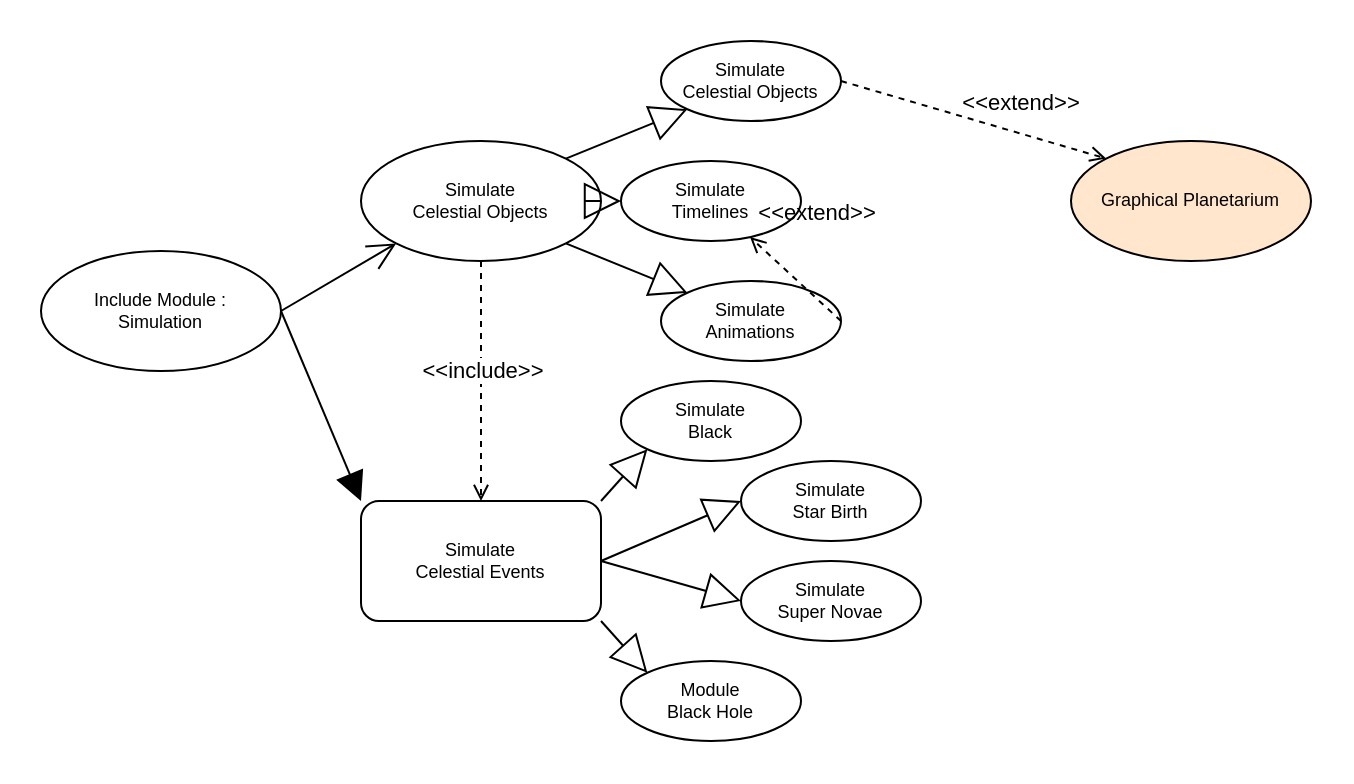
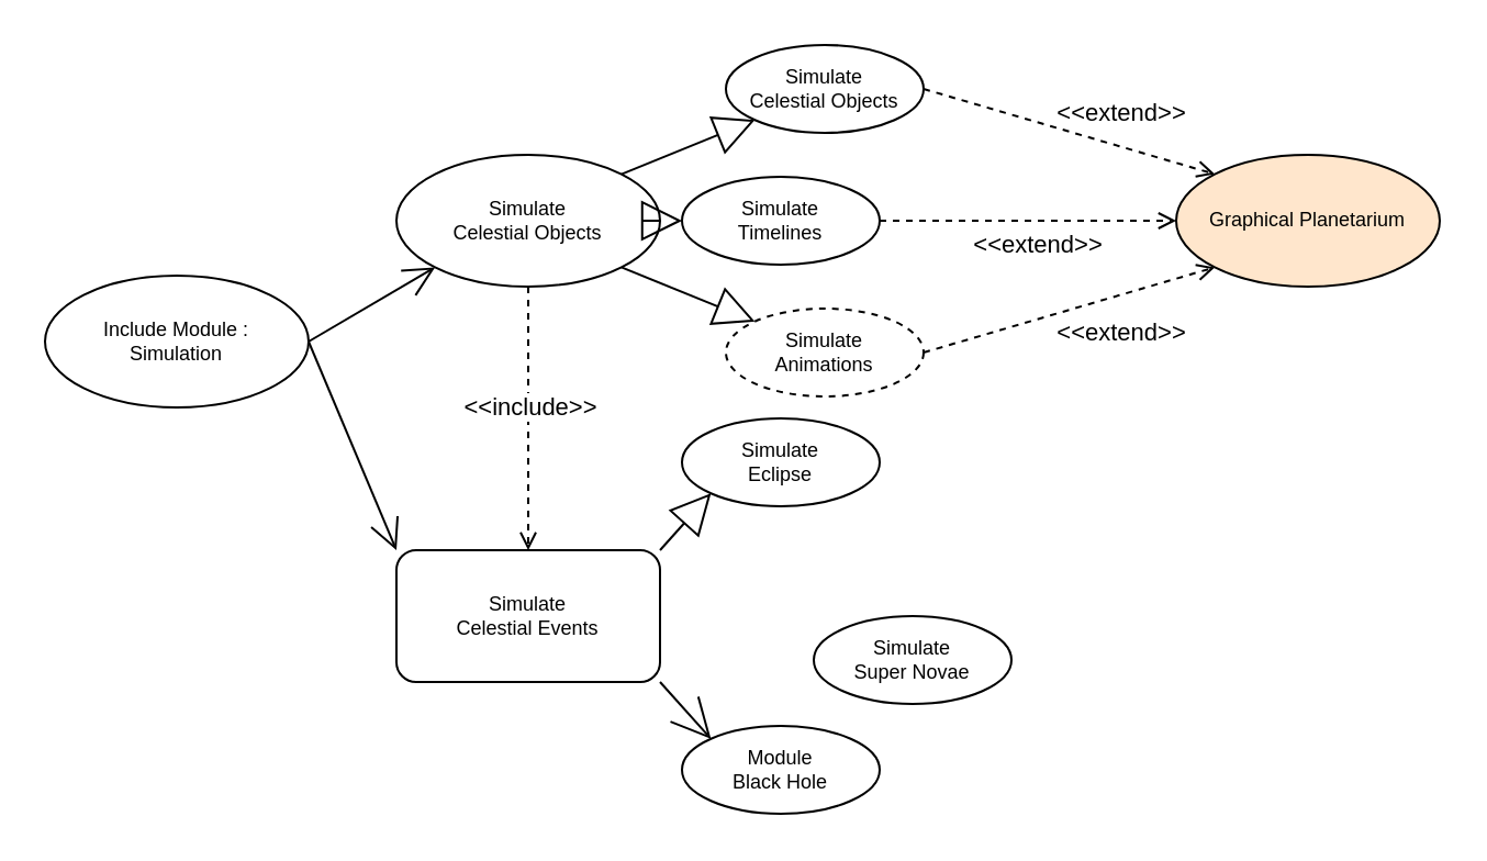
  <mxCell id="0" />
  <mxCell id="1" parent="0" />
  <mxCell id="2" value="Include Module :&lt;div&gt;Simulation&lt;/div&gt;" style="ellipse;whiteSpace=wrap;html=1;fontSize=9;" vertex="1" parent="1"><mxGeometry x="20" y="125" width="120" height="60" as="geometry" /></mxCell>
  <mxCell id="3" value="Simulate&lt;div&gt;Celestial Events&lt;/div&gt;" style="whiteSpace=wrap;html=1;fontSize=9;rounded=1;" vertex="1" parent="1"><mxGeometry x="180" y="250" width="120" height="60" as="geometry" /></mxCell>
- <mxCell id="4" value="" style="endArrow=block;endFill=1;endSize=12;html=1;rounded=0;exitX=1;exitY=0.5;exitDx=0;exitDy=0;entryX=0;entryY=0;entryDx=0;entryDy=0;" edge="1" parent="1" source="2" target="3"><mxGeometry width="160" relative="1" as="geometry"><mxPoint x="100" y="70" as="sourcePoint" /><mxPoint x="190" y="30" as="targetPoint" /></mxGeometry></mxCell>
+ <mxCell id="4" value="" style="endArrow=open;endFill=1;endSize=12;html=1;rounded=0;exitX=1;exitY=0.5;exitDx=0;exitDy=0;entryX=0;entryY=0;entryDx=0;entryDy=0;" edge="1" parent="1" source="2" target="3"><mxGeometry width="160" relative="1" as="geometry"><mxPoint x="100" y="70" as="sourcePoint" /><mxPoint x="190" y="30" as="targetPoint" /></mxGeometry></mxCell>
  <mxCell id="5" value="" style="endArrow=open;endFill=1;endSize=12;html=1;rounded=0;exitX=1;exitY=0.5;exitDx=0;exitDy=0;entryX=0;entryY=1;entryDx=0;entryDy=0;" edge="1" parent="1" source="2" target="6"><mxGeometry width="160" relative="1" as="geometry"><mxPoint x="110" y="70" as="sourcePoint" /><mxPoint x="197.574" y="121.213" as="targetPoint" /></mxGeometry></mxCell>
  <mxCell id="6" value="Simulate&lt;div&gt;Celestial Objects&lt;/div&gt;" style="ellipse;whiteSpace=wrap;html=1;fontSize=9;" vertex="1" parent="1"><mxGeometry x="180" y="70" width="120" height="60" as="geometry" /></mxCell>
  <mxCell id="7" value="Simulate&lt;div&gt;Celestial Objects&lt;/div&gt;" style="ellipse;whiteSpace=wrap;html=1;fontSize=9;" vertex="1" parent="1"><mxGeometry x="330" y="20" width="90" height="40" as="geometry" /></mxCell>
  <mxCell id="8" value="Simulate&lt;div&gt;Timelines&lt;/div&gt;" style="ellipse;whiteSpace=wrap;html=1;fontSize=9;" vertex="1" parent="1"><mxGeometry x="310" y="80" width="90" height="40" as="geometry" /></mxCell>
- <mxCell id="9" value="Simulate&lt;div&gt;Animations&lt;/div&gt;" style="ellipse;whiteSpace=wrap;html=1;fontSize=9;" vertex="1" parent="1"><mxGeometry x="330" y="140" width="90" height="40" as="geometry" /></mxCell>
+ <mxCell id="9" value="Simulate&lt;div&gt;Animations&lt;/div&gt;" style="ellipse;whiteSpace=wrap;html=1;fontSize=9;dashed=1;" vertex="1" parent="1"><mxGeometry x="330" y="140" width="90" height="40" as="geometry" /></mxCell>
  <mxCell id="10" value="" style="endArrow=block;endSize=16;endFill=0;html=1;rounded=0;exitX=1;exitY=0;exitDx=0;exitDy=0;entryX=0;entryY=1;entryDx=0;entryDy=0;" edge="1" parent="1" source="6" target="7"><mxGeometry width="160" relative="1" as="geometry"><mxPoint x="340" y="90" as="sourcePoint" /><mxPoint x="400" y="30" as="targetPoint" /></mxGeometry></mxCell>
  <mxCell id="11" value="" style="endArrow=block;endSize=16;endFill=0;html=1;rounded=0;exitX=1;exitY=0.5;exitDx=0;exitDy=0;entryX=0;entryY=0.5;entryDx=0;entryDy=0;" edge="1" parent="1" source="6" target="8"><mxGeometry width="160" relative="1" as="geometry"><mxPoint x="300" y="150" as="sourcePoint" /><mxPoint x="417" y="101" as="targetPoint" /></mxGeometry></mxCell>
  <mxCell id="12" value="" style="endArrow=block;endSize=16;endFill=0;html=1;rounded=0;exitX=1;exitY=1;exitDx=0;exitDy=0;entryX=0;entryY=0;entryDx=0;entryDy=0;" edge="1" parent="1" source="6" target="9"><mxGeometry width="160" relative="1" as="geometry"><mxPoint x="300" y="169" as="sourcePoint" /><mxPoint x="390" y="180" as="targetPoint" /></mxGeometry></mxCell>
  <mxCell id="13" value="Graphical Planetarium" style="ellipse;whiteSpace=wrap;html=1;fontSize=9;fillColor=#ffe6cc;" vertex="1" parent="1"><mxGeometry x="535" y="70" width="120" height="60" as="geometry" /></mxCell>
+ <mxCell id="14" value="&amp;lt;&amp;lt;extend&amp;gt;&amp;gt;" style="html=1;verticalAlign=bottom;labelBackgroundColor=none;endArrow=open;endFill=0;dashed=1;rounded=0;exitX=1;exitY=0.5;exitDx=0;exitDy=0;entryX=0;entryY=0.5;entryDx=0;entryDy=0;" edge="1" parent="1" source="8" target="13"><mxGeometry x="0.067" y="-20" width="160" relative="1" as="geometry"><mxPoint x="455" y="99.71" as="sourcePoint" /><mxPoint x="555" y="99.71" as="targetPoint" /><mxPoint as="offset" /></mxGeometry></mxCell>
  <mxCell id="15" value="&amp;lt;&amp;lt;extend&amp;gt;&amp;gt;" style="html=1;verticalAlign=bottom;labelBackgroundColor=none;endArrow=open;endFill=0;dashed=1;rounded=0;exitX=1;exitY=0.5;exitDx=0;exitDy=0;entryX=0;entryY=0;entryDx=0;entryDy=0;" edge="1" parent="1" source="7" target="13"><mxGeometry x="0.334" y="6" width="160" relative="1" as="geometry"><mxPoint x="460" y="110" as="sourcePoint" /><mxPoint x="545" y="110" as="targetPoint" /><mxPoint as="offset" /></mxGeometry></mxCell>
- <mxCell id="16" value="&amp;lt;&amp;lt;extend&amp;gt;&amp;gt;" style="html=1;verticalAlign=bottom;labelBackgroundColor=none;endArrow=open;endFill=0;dashed=1;rounded=0;exitX=1;exitY=0.5;exitDx=0;exitDy=0;" edge="1" parent="1" source="9" target="8"><mxGeometry x="0.252" y="-25" width="160" relative="1" as="geometry"><mxPoint x="470" y="120" as="sourcePoint" /><mxPoint x="555" y="120" as="targetPoint" /><mxPoint as="offset" /></mxGeometry></mxCell>
+ <mxCell id="16" value="&amp;lt;&amp;lt;extend&amp;gt;&amp;gt;" style="html=1;verticalAlign=bottom;labelBackgroundColor=none;endArrow=open;endFill=0;dashed=1;rounded=0;exitX=1;exitY=0.5;exitDx=0;exitDy=0;entryX=0;entryY=1;entryDx=0;entryDy=0;" edge="1" parent="1" source="9" target="13"><mxGeometry x="0.252" y="-25" width="160" relative="1" as="geometry"><mxPoint x="470" y="120" as="sourcePoint" /><mxPoint x="555" y="120" as="targetPoint" /><mxPoint as="offset" /></mxGeometry></mxCell>
  <mxCell id="17" value="" style="html=1;verticalAlign=bottom;labelBackgroundColor=none;endArrow=open;endFill=0;dashed=1;rounded=0;exitX=0.5;exitY=1;exitDx=0;exitDy=0;entryX=0.5;entryY=0;entryDx=0;entryDy=0;" edge="1" parent="1" source="6" target="3"><mxGeometry x="0.143" width="160" relative="1" as="geometry"><mxPoint x="239.71" y="125" as="sourcePoint" /><mxPoint x="239.71" y="195" as="targetPoint" /><mxPoint as="offset" /></mxGeometry></mxCell>
  <mxCell id="18" value="&amp;lt;&amp;lt;include&amp;gt;&amp;gt;" style="edgeLabel;html=1;align=center;verticalAlign=middle;resizable=0;points=[];" vertex="1" connectable="0" parent="17"><mxGeometry x="-0.192" y="-2" relative="1" as="geometry"><mxPoint x="2" y="6" as="offset" /></mxGeometry></mxCell>
- <mxCell id="19" value="&lt;div&gt;Simulate&lt;/div&gt;Black" style="ellipse;whiteSpace=wrap;html=1;fontSize=9;" vertex="1" parent="1"><mxGeometry x="310" y="190" width="90" height="40" as="geometry" /></mxCell>
- <mxCell id="20" value="&lt;div&gt;Simulate&lt;/div&gt;Star Birth" style="ellipse;whiteSpace=wrap;html=1;fontSize=9;" vertex="1" parent="1"><mxGeometry x="370" y="230" width="90" height="40" as="geometry" /></mxCell>
+ <mxCell id="19" value="&lt;div&gt;Simulate&lt;/div&gt;Eclipse" style="ellipse;whiteSpace=wrap;html=1;fontSize=9;" vertex="1" parent="1"><mxGeometry x="310" y="190" width="90" height="40" as="geometry" /></mxCell>
  <mxCell id="21" value="&lt;div&gt;Simulate&lt;/div&gt;Super Novae" style="ellipse;whiteSpace=wrap;html=1;fontSize=9;" vertex="1" parent="1"><mxGeometry x="370" y="280" width="90" height="40" as="geometry" /></mxCell>
  <mxCell id="22" value="&lt;div&gt;Module&lt;/div&gt;&lt;div&gt;Black Hole&lt;/div&gt;" style="ellipse;whiteSpace=wrap;html=1;fontSize=9;" vertex="1" parent="1"><mxGeometry x="310" y="330" width="90" height="40" as="geometry" /></mxCell>
  <mxCell id="23" value="" style="endArrow=block;endSize=16;endFill=0;html=1;rounded=0;exitX=1;exitY=0;exitDx=0;exitDy=0;entryX=0;entryY=1;entryDx=0;entryDy=0;" edge="1" parent="1" source="3" target="19"><mxGeometry width="160" relative="1" as="geometry"><mxPoint x="299" y="262.5" as="sourcePoint" /><mxPoint x="360" y="237.5" as="targetPoint" /></mxGeometry></mxCell>
- <mxCell id="24" value="" style="endArrow=block;endSize=16;endFill=0;html=1;rounded=0;exitX=1;exitY=1;exitDx=0;exitDy=0;entryX=0;entryY=0;entryDx=0;entryDy=0;" edge="1" parent="1" source="3" target="22"><mxGeometry width="160" relative="1" as="geometry"><mxPoint x="292" y="269" as="sourcePoint" /><mxPoint x="333" y="234" as="targetPoint" /></mxGeometry></mxCell>
- <mxCell id="25" value="" style="endArrow=block;endSize=16;endFill=0;html=1;rounded=0;exitX=1;exitY=0.5;exitDx=0;exitDy=0;entryX=0;entryY=0.5;entryDx=0;entryDy=0;" edge="1" parent="1" source="3" target="21"><mxGeometry width="160" relative="1" as="geometry"><mxPoint x="292" y="311" as="sourcePoint" /><mxPoint x="333" y="346" as="targetPoint" /></mxGeometry></mxCell>
- <mxCell id="26" value="" style="endArrow=block;endSize=16;endFill=0;html=1;rounded=0;exitX=1;exitY=0.5;exitDx=0;exitDy=0;entryX=0;entryY=0.5;entryDx=0;entryDy=0;" edge="1" parent="1" source="3" target="20"><mxGeometry width="160" relative="1" as="geometry"><mxPoint x="302" y="321" as="sourcePoint" /><mxPoint x="343" y="356" as="targetPoint" /></mxGeometry></mxCell>
+ <mxCell id="24" value="" style="endArrow=open;endSize=16;endFill=0;html=1;rounded=0;exitX=1;exitY=1;exitDx=0;exitDy=0;entryX=0;entryY=0;entryDx=0;entryDy=0;" edge="1" parent="1" source="3" target="22"><mxGeometry width="160" relative="1" as="geometry"><mxPoint x="292" y="269" as="sourcePoint" /><mxPoint x="333" y="234" as="targetPoint" /></mxGeometry></mxCell>
